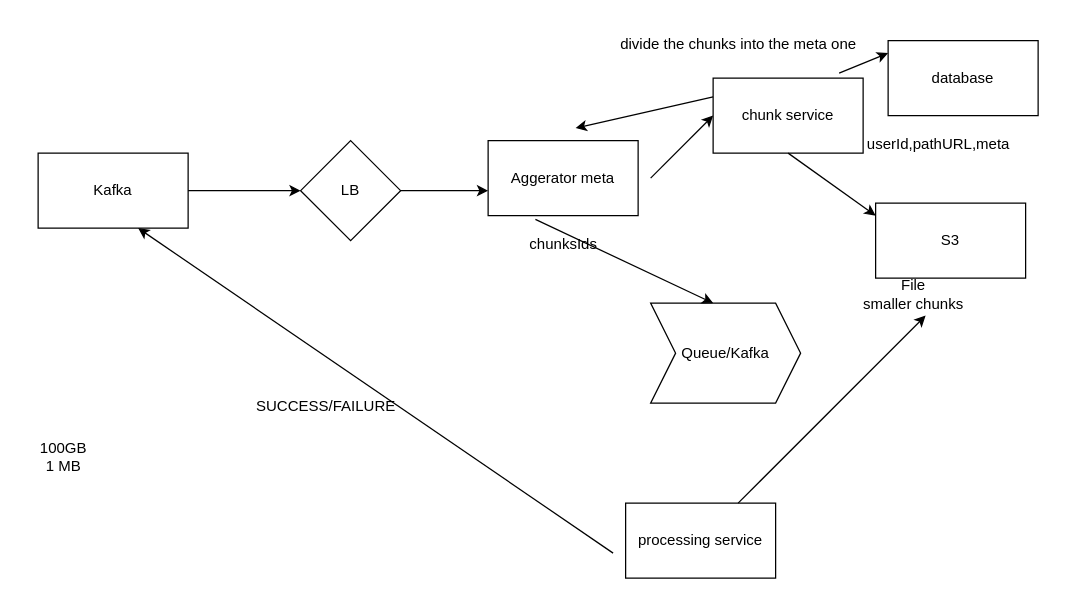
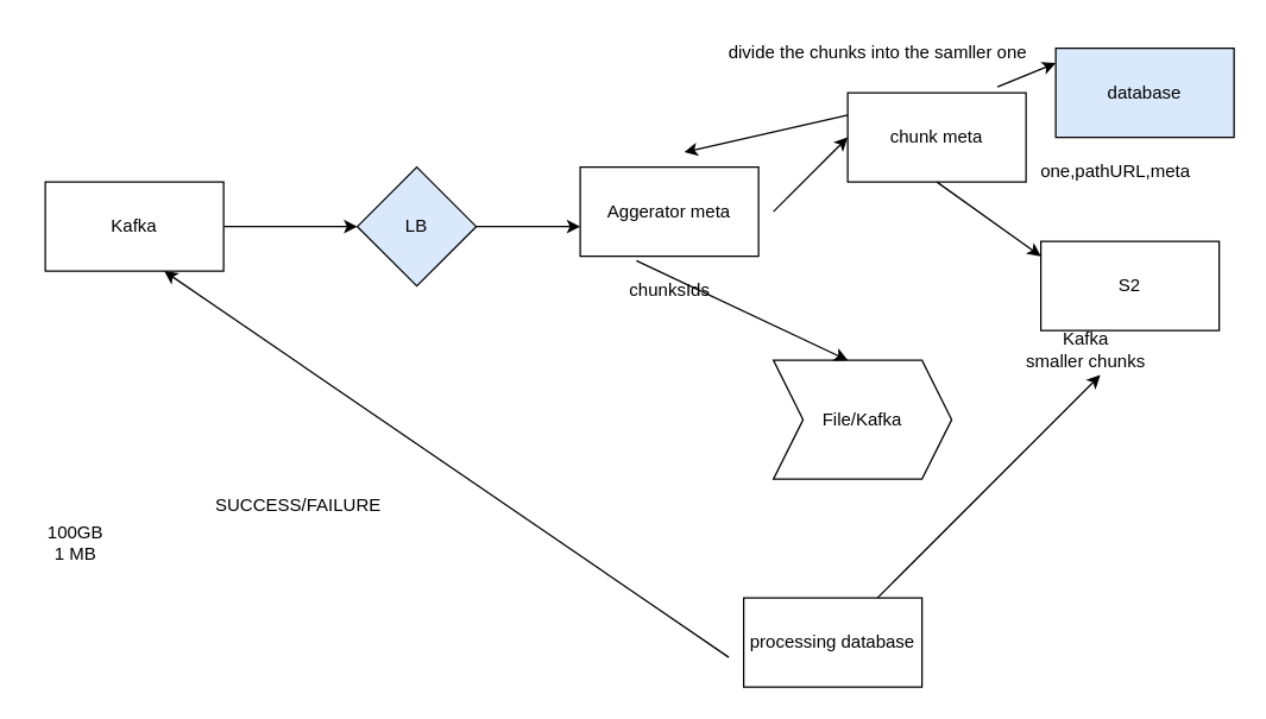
  <mxCell id="0" />
  <mxCell id="1" parent="0" />
  <mxCell id="2" value="Kafka" style="rounded=0;whiteSpace=wrap;html=1;" vertex="1" parent="1"><mxGeometry x="30" y="122" width="120" height="60" as="geometry" /></mxCell>
- <mxCell id="3" value="LB" style="rhombus;whiteSpace=wrap;html=1;" vertex="1" parent="1"><mxGeometry x="240" y="112" width="80" height="80" as="geometry" /></mxCell>
+ <mxCell id="3" value="LB" style="rhombus;whiteSpace=wrap;html=1;fillColor=#dae8fc;" vertex="1" parent="1"><mxGeometry x="240" y="112" width="80" height="80" as="geometry" /></mxCell>
  <mxCell id="4" value="" style="endArrow=classic;html=1;rounded=0;exitX=1;exitY=0.5;exitDx=0;exitDy=0;" edge="1" parent="1" source="2"><mxGeometry width="50" height="50" relative="1" as="geometry"><mxPoint x="190" y="202" as="sourcePoint" /><mxPoint x="240" y="152" as="targetPoint" /></mxGeometry></mxCell>
  <mxCell id="5" value="Aggerator meta" style="rounded=0;whiteSpace=wrap;html=1;" vertex="1" parent="1"><mxGeometry x="390" y="112" width="120" height="60" as="geometry" /></mxCell>
  <mxCell id="6" value="" style="endArrow=classic;html=1;rounded=0;exitX=1;exitY=0.5;exitDx=0;exitDy=0;" edge="1" parent="1" source="3"><mxGeometry width="50" height="50" relative="1" as="geometry"><mxPoint x="340" y="202" as="sourcePoint" /><mxPoint x="390" y="152" as="targetPoint" /></mxGeometry></mxCell>
- <mxCell id="7" value="chunk service" style="rounded=0;whiteSpace=wrap;html=1;" vertex="1" parent="1"><mxGeometry x="570" y="62" width="120" height="60" as="geometry" /></mxCell>
- <mxCell id="8" value="divide the chunks into the meta one" style="text;html=1;align=center;verticalAlign=middle;resizable=0;points=[];autosize=1;strokeColor=none;fillColor=none;" vertex="1" parent="1"><mxGeometry x="480" y="20" width="220" height="30" as="geometry" /></mxCell>
- <mxCell id="9" value="S3" style="rounded=0;whiteSpace=wrap;html=1;" vertex="1" parent="1"><mxGeometry x="700" y="162" width="120" height="60" as="geometry" /></mxCell>
- <mxCell id="10" value="Queue/Kafka" style="shape=step;perimeter=stepPerimeter;whiteSpace=wrap;html=1;fixedSize=1;" vertex="1" parent="1"><mxGeometry x="520" y="242" width="120" height="80" as="geometry" /></mxCell>
+ <mxCell id="7" value="chunk meta" style="rounded=0;whiteSpace=wrap;html=1;" vertex="1" parent="1"><mxGeometry x="570" y="62" width="120" height="60" as="geometry" /></mxCell>
+ <mxCell id="8" value="divide the chunks into the samller one" style="text;html=1;align=center;verticalAlign=middle;resizable=0;points=[];autosize=1;strokeColor=none;fillColor=none;" vertex="1" parent="1"><mxGeometry x="480" y="20" width="220" height="30" as="geometry" /></mxCell>
+ <mxCell id="9" value="S2" style="rounded=0;whiteSpace=wrap;html=1;" vertex="1" parent="1"><mxGeometry x="700" y="162" width="120" height="60" as="geometry" /></mxCell>
+ <mxCell id="10" value="File/Kafka" style="shape=step;perimeter=stepPerimeter;whiteSpace=wrap;html=1;fixedSize=1;" vertex="1" parent="1"><mxGeometry x="520" y="242" width="120" height="80" as="geometry" /></mxCell>
  <mxCell id="11" value="" style="endArrow=classic;html=1;rounded=0;" edge="1" parent="1"><mxGeometry width="50" height="50" relative="1" as="geometry"><mxPoint x="520" y="142" as="sourcePoint" /><mxPoint x="570" y="92" as="targetPoint" /></mxGeometry></mxCell>
  <mxCell id="12" value="" style="endArrow=classic;html=1;rounded=0;exitX=0.5;exitY=1;exitDx=0;exitDy=0;" edge="1" parent="1" source="7"><mxGeometry width="50" height="50" relative="1" as="geometry"><mxPoint x="650" y="222" as="sourcePoint" /><mxPoint x="700" y="172" as="targetPoint" /></mxGeometry></mxCell>
  <mxCell id="13" value="" style="endArrow=classic;html=1;rounded=0;exitX=0;exitY=0.25;exitDx=0;exitDy=0;" edge="1" parent="1" source="7"><mxGeometry width="50" height="50" relative="1" as="geometry"><mxPoint x="380" y="102" as="sourcePoint" /><mxPoint x="460" y="102" as="targetPoint" /></mxGeometry></mxCell>
- <mxCell id="14" value="processing service" style="rounded=0;whiteSpace=wrap;html=1;" vertex="1" parent="1"><mxGeometry x="500" y="402" width="120" height="60" as="geometry" /></mxCell>
- <mxCell id="15" value="File&lt;br&gt;smaller chunks" style="text;html=1;align=center;verticalAlign=middle;resizable=0;points=[];autosize=1;strokeColor=none;fillColor=none;" vertex="1" parent="1"><mxGeometry x="680" y="215" width="100" height="40" as="geometry" /></mxCell>
+ <mxCell id="14" value="processing database" style="rounded=0;whiteSpace=wrap;html=1;" vertex="1" parent="1"><mxGeometry x="500" y="402" width="120" height="60" as="geometry" /></mxCell>
+ <mxCell id="15" value="Kafka&lt;br&gt;smaller chunks" style="text;html=1;align=center;verticalAlign=middle;resizable=0;points=[];autosize=1;strokeColor=none;fillColor=none;" vertex="1" parent="1"><mxGeometry x="680" y="215" width="100" height="40" as="geometry" /></mxCell>
  <mxCell id="16" value="" style="endArrow=classic;html=1;rounded=0;exitX=0.315;exitY=1.05;exitDx=0;exitDy=0;exitPerimeter=0;" edge="1" parent="1" source="5"><mxGeometry width="50" height="50" relative="1" as="geometry"><mxPoint x="520" y="292" as="sourcePoint" /><mxPoint x="570" y="242" as="targetPoint" /></mxGeometry></mxCell>
  <mxCell id="17" value="chunksIds" style="text;html=1;align=center;verticalAlign=middle;resizable=0;points=[];autosize=1;strokeColor=none;fillColor=none;" vertex="1" parent="1"><mxGeometry x="410" y="180" width="80" height="30" as="geometry" /></mxCell>
- <mxCell id="18" value="database" style="rounded=0;whiteSpace=wrap;html=1;" vertex="1" parent="1"><mxGeometry x="710" y="32" width="120" height="60" as="geometry" /></mxCell>
- <mxCell id="19" value="userId,pathURL,meta" style="text;html=1;align=center;verticalAlign=middle;resizable=0;points=[];autosize=1;strokeColor=none;fillColor=none;" vertex="1" parent="1"><mxGeometry x="680" y="100" width="140" height="30" as="geometry" /></mxCell>
+ <mxCell id="18" value="database" style="rounded=0;whiteSpace=wrap;html=1;fillColor=#dae8fc;" vertex="1" parent="1"><mxGeometry x="710" y="32" width="120" height="60" as="geometry" /></mxCell>
+ <mxCell id="19" value="one,pathURL,meta" style="text;html=1;align=center;verticalAlign=middle;resizable=0;points=[];autosize=1;strokeColor=none;fillColor=none;" vertex="1" parent="1"><mxGeometry x="680" y="100" width="140" height="30" as="geometry" /></mxCell>
  <mxCell id="20" value="" style="endArrow=classic;html=1;rounded=0;exitX=0.84;exitY=-0.067;exitDx=0;exitDy=0;exitPerimeter=0;" edge="1" parent="1" source="7"><mxGeometry width="50" height="50" relative="1" as="geometry"><mxPoint x="660" y="92" as="sourcePoint" /><mxPoint x="710" y="42" as="targetPoint" /></mxGeometry></mxCell>
  <mxCell id="21" value="" style="endArrow=classic;html=1;rounded=0;" edge="1" parent="1" source="14"><mxGeometry width="50" height="50" relative="1" as="geometry"><mxPoint x="690" y="302" as="sourcePoint" /><mxPoint x="740" y="252" as="targetPoint" /></mxGeometry></mxCell>
  <mxCell id="22" value="100GB&lt;br&gt;1 MB" style="text;html=1;align=center;verticalAlign=middle;resizable=0;points=[];autosize=1;strokeColor=none;fillColor=none;" vertex="1" parent="1"><mxGeometry x="20" y="345" width="60" height="40" as="geometry" /></mxCell>
  <mxCell id="23" value="" style="endArrow=classic;html=1;rounded=0;" edge="1" parent="1"><mxGeometry width="50" height="50" relative="1" as="geometry"><mxPoint x="490" y="442" as="sourcePoint" /><mxPoint x="110" y="182" as="targetPoint" /></mxGeometry></mxCell>
- <mxCell id="24" value="SUCCESS/FAILURE" style="text;html=1;align=center;verticalAlign=middle;resizable=0;points=[];autosize=1;strokeColor=none;fillColor=none;" vertex="1" parent="1"><mxGeometry x="195" y="310" width="130" height="30" as="geometry" /></mxCell>
+ <mxCell id="24" value="SUCCESS/FAILURE" style="text;html=1;align=center;verticalAlign=middle;resizable=0;points=[];autosize=1;strokeColor=none;fillColor=none;" vertex="1" parent="1"><mxGeometry x="135" y="325" width="130" height="30" as="geometry" /></mxCell>
